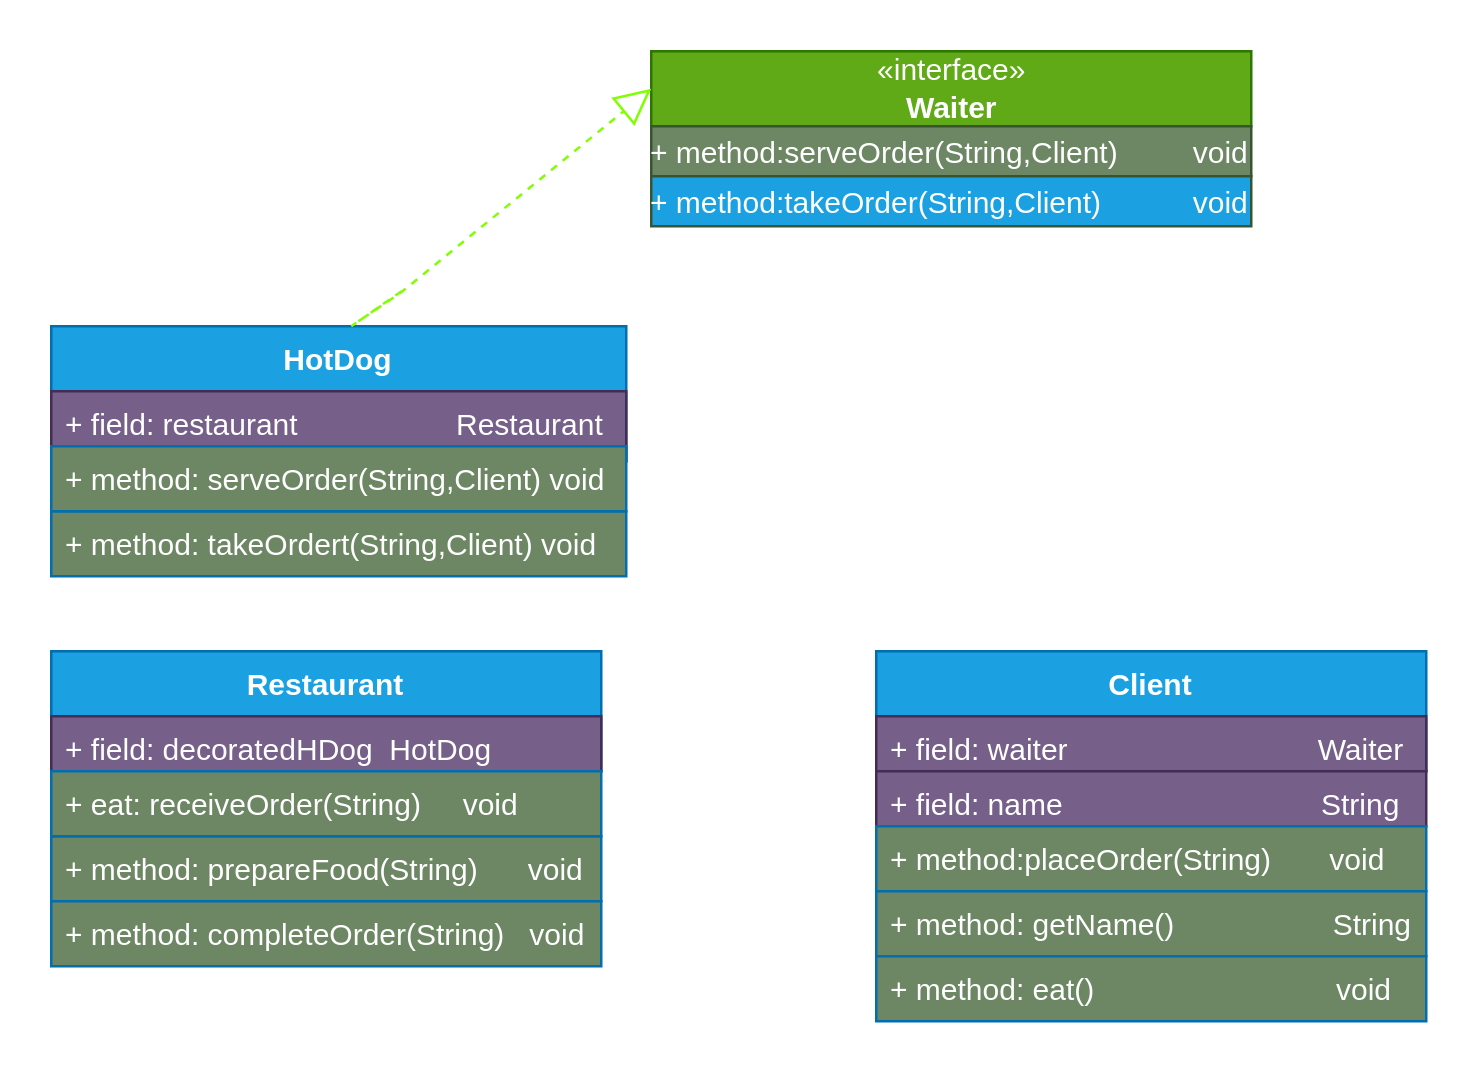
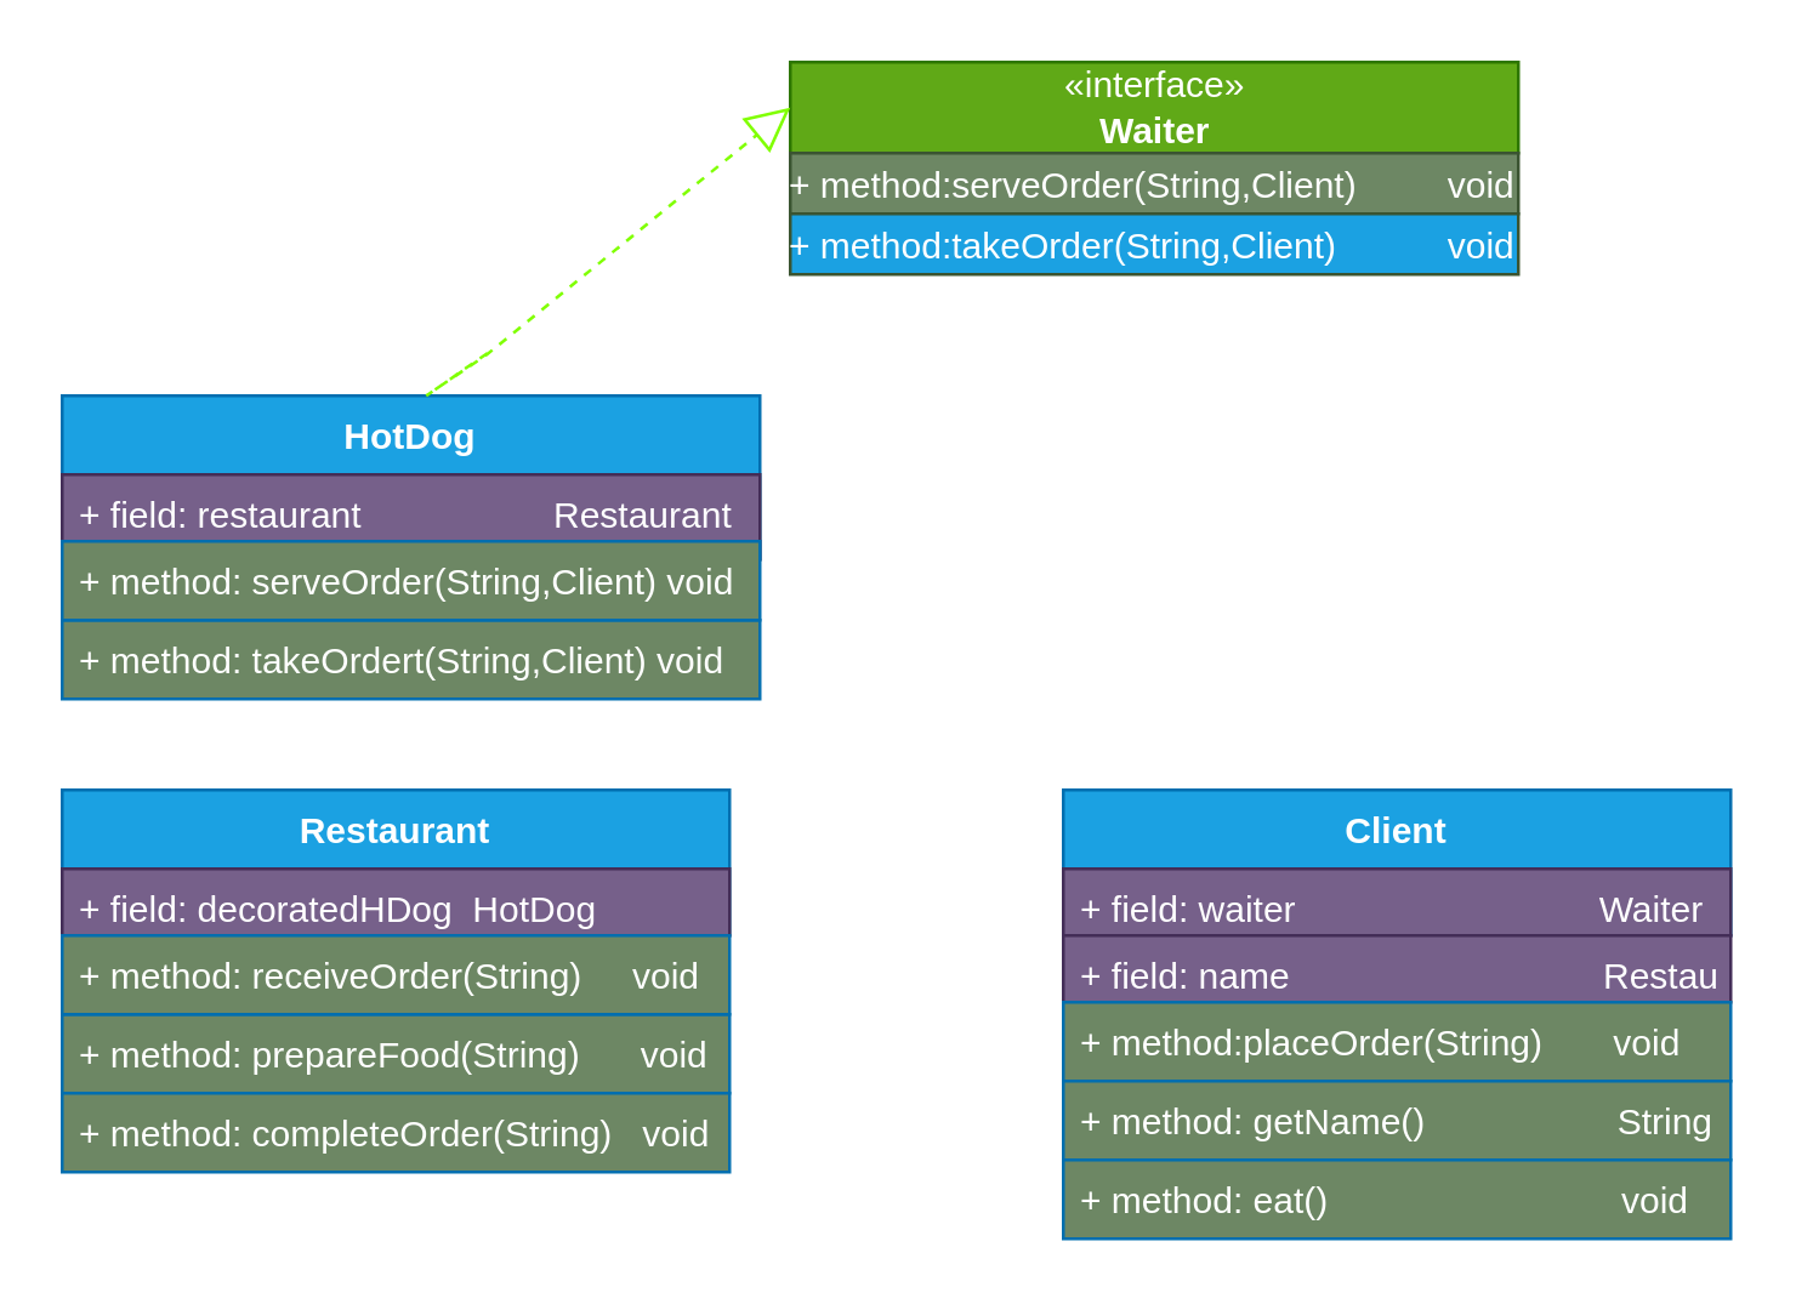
  <mxCell id="0" />
  <mxCell id="1" parent="0" />
  <mxCell id="2" value="«interface»&lt;br&gt;&lt;b&gt;Waiter&lt;/b&gt;" style="html=1;fillColor=#60a917;fontColor=#ffffff;strokeColor=#2D7600;" vertex="1" parent="1"><mxGeometry x="260" y="20" width="240" height="30" as="geometry" /></mxCell>
  <mxCell id="3" value="&lt;p style=&quot;margin: 4px 0px 0px;&quot;&gt;+ method:serveOrder(String,Client)&amp;nbsp; &amp;nbsp; &amp;nbsp; &amp;nbsp; &amp;nbsp;void&amp;nbsp; &amp;nbsp; &amp;nbsp;&lt;br&gt;&lt;br&gt;&lt;/p&gt;" style="verticalAlign=top;align=left;overflow=fill;fontSize=12;fontFamily=Helvetica;html=1;fillColor=#6d8764;fontColor=#ffffff;strokeColor=#3A5431;" vertex="1" parent="1"><mxGeometry x="260" y="50" width="240" height="20" as="geometry" /></mxCell>
  <mxCell id="4" value="&lt;p style=&quot;margin: 4px 0px 0px;&quot;&gt;+ method:takeOrder(String,Client)&amp;nbsp; &amp;nbsp; &amp;nbsp; &amp;nbsp; &amp;nbsp; &amp;nbsp;void&lt;br&gt;&lt;br&gt;&lt;/p&gt;" style="verticalAlign=top;align=left;overflow=fill;fontSize=12;fontFamily=Helvetica;html=1;fillColor=#1ba1e2;fontColor=#ffffff;strokeColor=#3A5431;" vertex="1" parent="1"><mxGeometry x="260" y="70" width="240" height="20" as="geometry" /></mxCell>
  <mxCell id="5" value="HotDog" style="swimlane;fontStyle=1;align=center;verticalAlign=top;childLayout=stackLayout;horizontal=1;startSize=26;horizontalStack=0;resizeParent=1;resizeParentMax=0;resizeLast=0;collapsible=1;marginBottom=0;fillColor=#1ba1e2;fontColor=#ffffff;strokeColor=#006EAF;" vertex="1" parent="1"><mxGeometry x="20" y="130" width="230" height="54" as="geometry" /></mxCell>
  <mxCell id="6" value="+ field: restaurant                   Restaurant" style="text;strokeColor=#432D57;fillColor=#76608a;align=left;verticalAlign=top;spacingLeft=4;spacingRight=4;overflow=hidden;rotatable=0;points=[[0,0.5],[1,0.5]];portConstraint=eastwest;fontColor=#ffffff;" vertex="1" parent="5"><mxGeometry y="26" width="230" height="28" as="geometry" /></mxCell>
  <mxCell id="7" value="+ method: takeOrdert(String,Client) void" style="text;strokeColor=#006EAF;fillColor=#6D8764;align=left;verticalAlign=top;spacingLeft=4;spacingRight=4;overflow=hidden;rotatable=0;points=[[0,0.5],[1,0.5]];portConstraint=eastwest;fontColor=#FFFFFF;" vertex="1" parent="1"><mxGeometry x="20" y="204" width="230" height="26" as="geometry" /></mxCell>
  <mxCell id="8" value="+ method: serveOrder(String,Client) void" style="text;strokeColor=#006EAF;fillColor=#6D8764;align=left;verticalAlign=top;spacingLeft=4;spacingRight=4;overflow=hidden;rotatable=0;points=[[0,0.5],[1,0.5]];portConstraint=eastwest;fontColor=#FFFFFF;" vertex="1" parent="1"><mxGeometry x="20" y="178" width="230" height="26" as="geometry" /></mxCell>
  <mxCell id="9" value="" style="endArrow=block;dashed=1;endFill=0;endSize=12;html=1;rounded=0;fillColor=#60a917;strokeColor=#80FF00;entryX=0;entryY=0.5;entryDx=0;entryDy=0;" edge="1" parent="1" target="2"><mxGeometry width="160" relative="1" as="geometry"><mxPoint x="160.14" y="116" as="sourcePoint" /><mxPoint x="90" y="40" as="targetPoint" /><Array as="points"><mxPoint x="140" y="130" /><mxPoint x="160" y="116.4" /></Array></mxGeometry></mxCell>
  <mxCell id="10" value="Restaurant" style="swimlane;fontStyle=1;align=center;verticalAlign=top;childLayout=stackLayout;horizontal=1;startSize=26;horizontalStack=0;resizeParent=1;resizeParentMax=0;resizeLast=0;collapsible=1;marginBottom=0;fillColor=#1ba1e2;fontColor=#ffffff;strokeColor=#006EAF;" vertex="1" parent="1"><mxGeometry x="20" y="260" width="220" height="48" as="geometry" /></mxCell>
  <mxCell id="11" value="+ field: decoratedHDog  HotDog" style="text;strokeColor=#432D57;fillColor=#76608a;align=left;verticalAlign=top;spacingLeft=4;spacingRight=4;overflow=hidden;rotatable=0;points=[[0,0.5],[1,0.5]];portConstraint=eastwest;fontColor=#ffffff;" vertex="1" parent="10"><mxGeometry y="26" width="220" height="22" as="geometry" /></mxCell>
  <mxCell id="12" value="+ method: prepareFood(String)      void" style="text;strokeColor=#006EAF;fillColor=#6D8764;align=left;verticalAlign=top;spacingLeft=4;spacingRight=4;overflow=hidden;rotatable=0;points=[[0,0.5],[1,0.5]];portConstraint=eastwest;fontColor=#FFFFFF;" vertex="1" parent="1"><mxGeometry x="20" y="334" width="220" height="26" as="geometry" /></mxCell>
- <mxCell id="13" value="+ eat: receiveOrder(String)     void" style="text;strokeColor=#006EAF;fillColor=#6D8764;align=left;verticalAlign=top;spacingLeft=4;spacingRight=4;overflow=hidden;rotatable=0;points=[[0,0.5],[1,0.5]];portConstraint=eastwest;fontColor=#FFFFFF;" vertex="1" parent="1"><mxGeometry x="20" y="308" width="220" height="26" as="geometry" /></mxCell>
+ <mxCell id="13" value="+ method: receiveOrder(String)     void" style="text;strokeColor=#006EAF;fillColor=#6D8764;align=left;verticalAlign=top;spacingLeft=4;spacingRight=4;overflow=hidden;rotatable=0;points=[[0,0.5],[1,0.5]];portConstraint=eastwest;fontColor=#FFFFFF;" vertex="1" parent="1"><mxGeometry x="20" y="308" width="220" height="26" as="geometry" /></mxCell>
  <mxCell id="14" value="Client" style="swimlane;fontStyle=1;align=center;verticalAlign=top;childLayout=stackLayout;horizontal=1;startSize=26;horizontalStack=0;resizeParent=1;resizeParentMax=0;resizeLast=0;collapsible=1;marginBottom=0;fillColor=#1ba1e2;fontColor=#ffffff;strokeColor=#006EAF;" vertex="1" parent="1"><mxGeometry x="350" y="260" width="220" height="48" as="geometry" /></mxCell>
  <mxCell id="15" value="+ field: waiter                              Waiter" style="text;strokeColor=#432D57;fillColor=#76608a;align=left;verticalAlign=top;spacingLeft=4;spacingRight=4;overflow=hidden;rotatable=0;points=[[0,0.5],[1,0.5]];portConstraint=eastwest;fontColor=#ffffff;" vertex="1" parent="14"><mxGeometry y="26" width="220" height="22" as="geometry" /></mxCell>
  <mxCell id="16" value="+ method: completeOrder(String)   void" style="text;strokeColor=#006EAF;fillColor=#6D8764;align=left;verticalAlign=top;spacingLeft=4;spacingRight=4;overflow=hidden;rotatable=0;points=[[0,0.5],[1,0.5]];portConstraint=eastwest;fontColor=#FFFFFF;" vertex="1" parent="1"><mxGeometry x="20" y="360" width="220" height="26" as="geometry" /></mxCell>
- <mxCell id="17" value="+ field: name                               String" style="text;strokeColor=#432D57;fillColor=#76608a;align=left;verticalAlign=top;spacingLeft=4;spacingRight=4;overflow=hidden;rotatable=0;points=[[0,0.5],[1,0.5]];portConstraint=eastwest;fontColor=#ffffff;" vertex="1" parent="1"><mxGeometry x="350" y="308" width="220" height="22" as="geometry" /></mxCell>
+ <mxCell id="17" value="+ field: name                               Restaurant" style="text;strokeColor=#432D57;fillColor=#76608a;align=left;verticalAlign=top;spacingLeft=4;spacingRight=4;overflow=hidden;rotatable=0;points=[[0,0.5],[1,0.5]];portConstraint=eastwest;fontColor=#ffffff;" vertex="1" parent="1"><mxGeometry x="350" y="308" width="220" height="22" as="geometry" /></mxCell>
  <mxCell id="18" value="+ method:placeOrder(String)       void" style="text;strokeColor=#006EAF;fillColor=#6D8764;align=left;verticalAlign=top;spacingLeft=4;spacingRight=4;overflow=hidden;rotatable=0;points=[[0,0.5],[1,0.5]];portConstraint=eastwest;fontColor=#FFFFFF;" vertex="1" parent="1"><mxGeometry x="350" y="330" width="220" height="26" as="geometry" /></mxCell>
  <mxCell id="19" value="+ method: getName()                   String" style="text;strokeColor=#006EAF;fillColor=#6D8764;align=left;verticalAlign=top;spacingLeft=4;spacingRight=4;overflow=hidden;rotatable=0;points=[[0,0.5],[1,0.5]];portConstraint=eastwest;fontColor=#FFFFFF;" vertex="1" parent="1"><mxGeometry x="350" y="356" width="220" height="26" as="geometry" /></mxCell>
  <mxCell id="20" value="+ method: eat()                             void" style="text;strokeColor=#006EAF;fillColor=#6D8764;align=left;verticalAlign=top;spacingLeft=4;spacingRight=4;overflow=hidden;rotatable=0;points=[[0,0.5],[1,0.5]];portConstraint=eastwest;fontColor=#FFFFFF;" vertex="1" parent="1"><mxGeometry x="350" y="382" width="220" height="26" as="geometry" /></mxCell>
